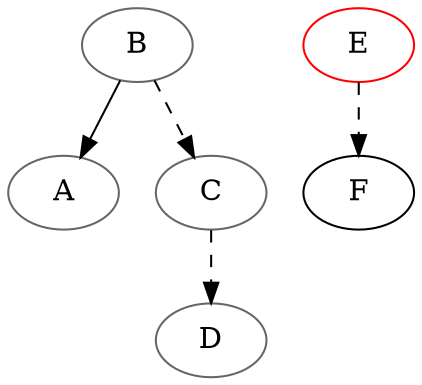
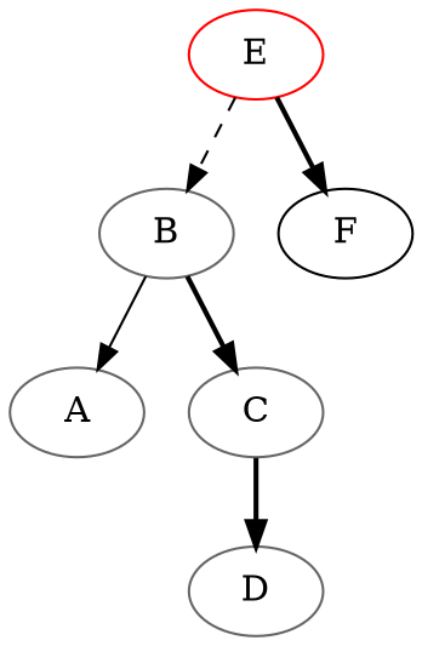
  digraph {
    node [color=gray40]
    edge [style=dashed]
    A [cond="opcode is mov and arg1 is eax"]
    B [cond="opcode is xor and arg1 is [eax] and arg2 is 0x11"]
    C [cond="opcode is inc and arg1 is eax"]
    D [cond="opcode is cmp and arg1 is eax"]
    E [color=red cond="opcode is jle"]
    F [color=black cond="opcode is ret"]
    B -> A [style=solid]
-   B -> C
-   C -> D
-   E -> F [childnumber=1]
+   B -> C [style=bold]
+   C -> D [style=bold]
+   E -> B [childnumber=2]
+   E -> F [childnumber=1 style=bold]
  }
